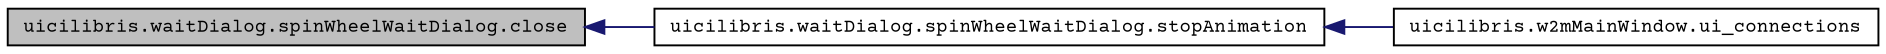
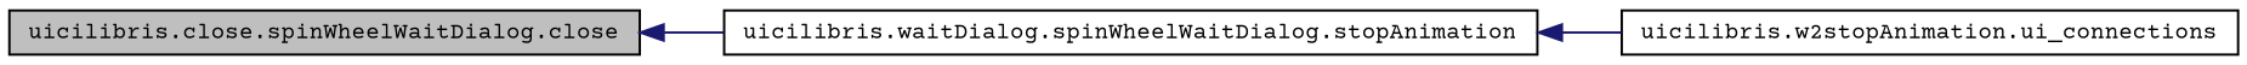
  digraph {
    fontname="Courier Prime"
    rankdir=LR
    node [color=black fillcolor=white fontname="Courier Prime" fontsize=10 shape=record style=filled]
    edge [color=midnightblue dir=back fontname="Courier Prime" fontsize=10 labelfontname=FreeSans labelfontsize=10 style=solid]
-   n1 [fillcolor=grey75 fontcolor=black height=0.2 label="uicilibris.waitDialog.spinWheelWaitDialog.close" width=0.4]
+   n1 [fillcolor=grey75 fontcolor=black height=0.2 label="uicilibris.close.spinWheelWaitDialog.close" width=0.4]
    n2 [height=0.2 label="uicilibris.waitDialog.spinWheelWaitDialog.stopAnimation" width=0.4]
-   n3 [height=0.2 label="uicilibris.w2mMainWindow.ui_connections" width=0.4]
+   n3 [height=0.2 label="uicilibris.w2stopAnimation.ui_connections" width=0.4]
    n1 -> n2
    n2 -> n3
  }
